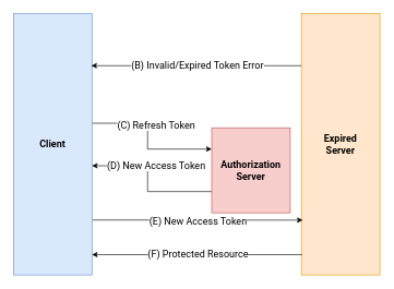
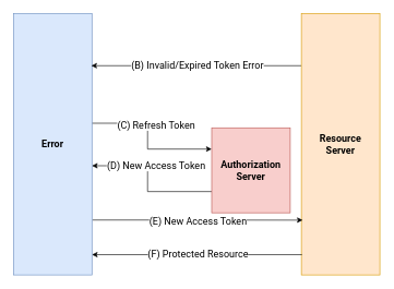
  <mxCell id="0" />
  <mxCell id="1" parent="0" />
  <mxCell id="2" style="edgeStyle=orthogonalEdgeStyle;rounded=0;orthogonalLoop=1;jettySize=auto;html=1;entryX=0;entryY=0.25;entryDx=0;entryDy=0;fontFamily=Roboto;fontSource=https%3A%2F%2Ffonts.googleapis.com%2Fcss%3Ffamily%3DRoboto;fontSize=15;fillColor=#e1d5e7;strokeColor=#000000;" parent="1" source="6" target="10" edge="1"><mxGeometry relative="1" as="geometry"><Array as="points"><mxPoint x="225" y="188" /></Array></mxGeometry></mxCell>
  <mxCell id="3" value="(C) Refresh Token" style="edgeLabel;html=1;align=center;verticalAlign=middle;resizable=0;points=[];fontSize=15;fontFamily=Roboto;fontColor=#000000;" parent="2" vertex="1" connectable="0"><mxGeometry x="-0.671" relative="1" as="geometry"><mxPoint x="60" y="1" as="offset" /></mxGeometry></mxCell>
  <mxCell id="4" style="edgeStyle=orthogonalEdgeStyle;rounded=0;orthogonalLoop=1;jettySize=auto;html=1;entryX=0;entryY=0.75;entryDx=0;entryDy=0;fontFamily=Roboto;fontSource=https%3A%2F%2Ffonts.googleapis.com%2Fcss%3Ffamily%3DRoboto;fontSize=15;startArrow=classic;startFill=1;endArrow=none;endFill=0;fillColor=#f8cecc;strokeColor=#000000;" parent="1" source="6" target="10" edge="1"><mxGeometry relative="1" as="geometry"><Array as="points"><mxPoint x="225" y="253" /></Array></mxGeometry></mxCell>
  <mxCell id="5" value="(D) New Access Token" style="edgeLabel;html=1;align=center;verticalAlign=middle;resizable=0;points=[];fontSize=15;fontFamily=Roboto;fontColor=#000000;" parent="4" vertex="1" connectable="0"><mxGeometry x="-0.729" y="-3" relative="1" as="geometry"><mxPoint x="67" y="-5" as="offset" /></mxGeometry></mxCell>
- <mxCell id="6" value="&lt;b style=&quot;font-size: 15px;&quot;&gt;Client&lt;/b&gt;" style="rounded=0;whiteSpace=wrap;html=1;fillColor=#dae8fc;strokeColor=#6c8ebf;fontSize=15;fontFamily=Roboto;fontSource=https%3A%2F%2Ffonts.googleapis.com%2Fcss%3Ffamily%3DRoboto;" parent="1" vertex="1"><mxGeometry x="20" y="20" width="120" height="400" as="geometry" /></mxCell>
+ <mxCell id="6" value="&lt;b style=&quot;font-size: 15px;&quot;&gt;Error&lt;/b&gt;" style="rounded=0;whiteSpace=wrap;html=1;fillColor=#dae8fc;strokeColor=#6c8ebf;fontSize=15;fontFamily=Roboto;fontSource=https%3A%2F%2Ffonts.googleapis.com%2Fcss%3Ffamily%3DRoboto;" parent="1" vertex="1"><mxGeometry x="20" y="20" width="120" height="400" as="geometry" /></mxCell>
  <mxCell id="7" style="edgeStyle=orthogonalEdgeStyle;rounded=0;orthogonalLoop=1;jettySize=auto;html=1;fontFamily=Roboto;fontSource=https%3A%2F%2Ffonts.googleapis.com%2Fcss%3Ffamily%3DRoboto;fontSize=15;fillColor=#ffe6cc;strokeColor=#000000;" parent="1" source="9" edge="1"><mxGeometry relative="1" as="geometry"><mxPoint x="139" y="100" as="targetPoint" /><Array as="points"><mxPoint x="139" y="100" /></Array></mxGeometry></mxCell>
  <mxCell id="8" value="(B) Invalid/Expired Token Error" style="edgeLabel;html=1;align=center;verticalAlign=middle;resizable=0;points=[];fontSize=15;fontFamily=Roboto;fontColor=#000000;" parent="7" vertex="1" connectable="0"><mxGeometry x="0.364" y="-2" relative="1" as="geometry"><mxPoint x="59" as="offset" /></mxGeometry></mxCell>
- <mxCell id="9" value="&lt;b style=&quot;font-size: 15px&quot;&gt;Expired&lt;br&gt;Server&lt;/b&gt;" style="rounded=0;whiteSpace=wrap;html=1;fillColor=#ffe6cc;strokeColor=#d79b00;fontSize=15;fontFamily=Roboto;fontSource=https%3A%2F%2Ffonts.googleapis.com%2Fcss%3Ffamily%3DRoboto;" parent="1" vertex="1"><mxGeometry x="460" y="20" width="120" height="400" as="geometry" /></mxCell>
+ <mxCell id="9" value="&lt;b style=&quot;font-size: 15px&quot;&gt;Resource&lt;br&gt;Server&lt;/b&gt;" style="rounded=0;whiteSpace=wrap;html=1;fillColor=#ffe6cc;strokeColor=#d79b00;fontSize=15;fontFamily=Roboto;fontSource=https%3A%2F%2Ffonts.googleapis.com%2Fcss%3Ffamily%3DRoboto;" parent="1" vertex="1"><mxGeometry x="460" y="20" width="120" height="400" as="geometry" /></mxCell>
  <mxCell id="10" value="&lt;b style=&quot;font-size: 15px;&quot;&gt;Authorization&lt;br style=&quot;font-size: 15px;&quot;&gt;Server&lt;br style=&quot;font-size: 15px;&quot;&gt;&lt;/b&gt;" style="rounded=0;whiteSpace=wrap;html=1;fillColor=#f8cecc;strokeColor=#b85450;fontSize=15;fontFamily=Roboto;fontSource=https%3A%2F%2Ffonts.googleapis.com%2Fcss%3Ffamily%3DRoboto;" parent="1" vertex="1"><mxGeometry x="323" y="195" width="120" height="130" as="geometry" /></mxCell>
  <mxCell id="11" style="edgeStyle=orthogonalEdgeStyle;rounded=0;orthogonalLoop=1;jettySize=auto;html=1;entryX=0.008;entryY=0.068;entryDx=0;entryDy=0;entryPerimeter=0;fillColor=#f8cecc;strokeColor=#000000;" parent="1" edge="1"><mxGeometry relative="1" as="geometry"><mxPoint x="141" y="336" as="sourcePoint" /><mxPoint x="461.96" y="336.2" as="targetPoint" /><Array as="points"><mxPoint x="241" y="336" /><mxPoint x="241" y="336" /></Array></mxGeometry></mxCell>
  <mxCell id="12" value="(E) New Access Token" style="edgeLabel;html=1;align=center;verticalAlign=middle;resizable=0;points=[];fontSize=15;fontFamily=Roboto;fontSource=https%3A%2F%2Ffonts.googleapis.com%2Fcss%3Ffamily%3DRoboto;fontColor=#000000;" parent="11" vertex="1" connectable="0"><mxGeometry x="-0.695" y="-1" relative="1" as="geometry"><mxPoint x="111" as="offset" /></mxGeometry></mxCell>
  <mxCell id="13" style="edgeStyle=orthogonalEdgeStyle;rounded=0;orthogonalLoop=1;jettySize=auto;html=1;fontFamily=Roboto;fontSource=https%3A%2F%2Ffonts.googleapis.com%2Fcss%3Ffamily%3DRoboto;fontSize=15;fillColor=#d5e8d4;strokeColor=#000000;" parent="1" edge="1"><mxGeometry relative="1" as="geometry"><mxPoint x="461" y="389" as="sourcePoint" /><mxPoint x="140" y="389" as="targetPoint" /><Array as="points"><mxPoint x="140" y="389" /></Array></mxGeometry></mxCell>
  <mxCell id="14" value="(F) Protected Resource" style="edgeLabel;html=1;align=center;verticalAlign=middle;resizable=0;points=[];fontSize=15;fontFamily=Roboto;fontColor=#000000;" parent="13" vertex="1" connectable="0"><mxGeometry x="0.364" y="-2" relative="1" as="geometry"><mxPoint x="59" as="offset" /></mxGeometry></mxCell>
